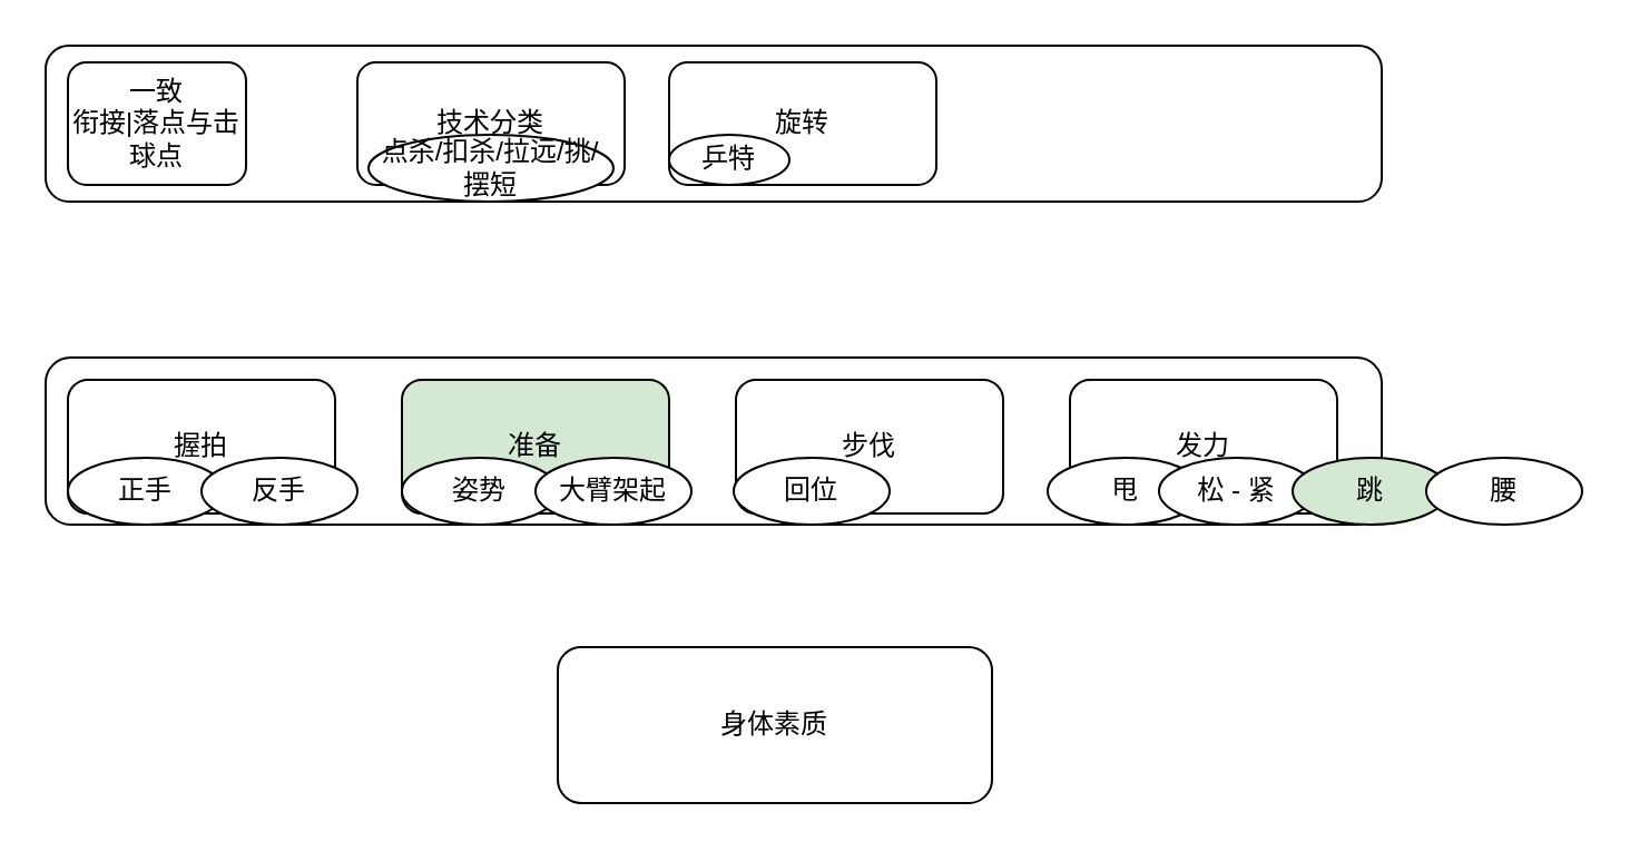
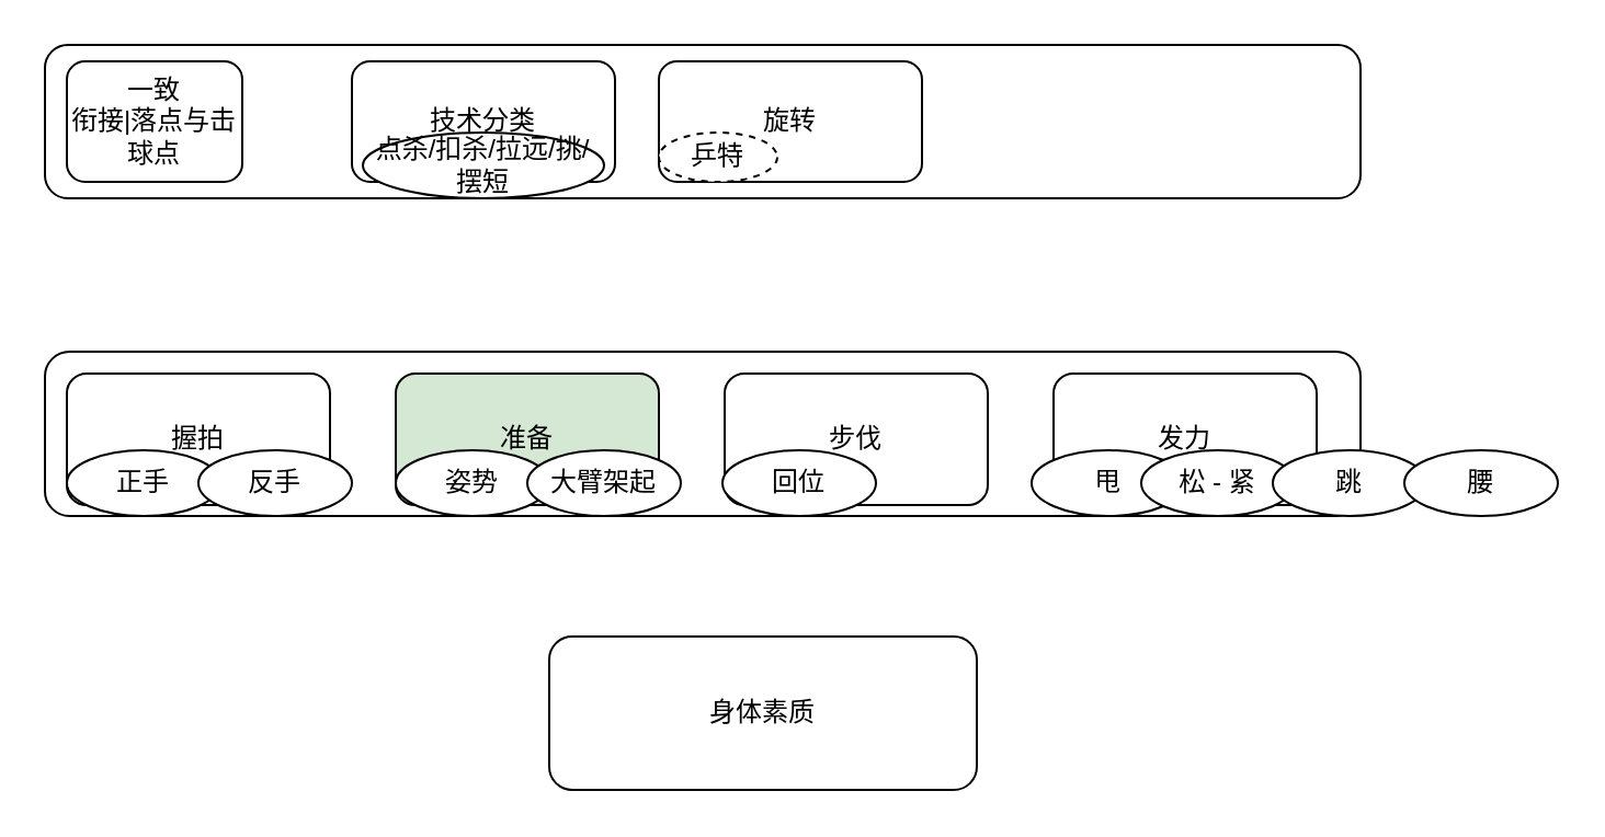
  <mxCell id="0" />
  <mxCell id="1" parent="0" />
  <mxCell id="2" value="" style="rounded=1;whiteSpace=wrap;html=1;" vertex="1" parent="1"><mxGeometry x="20" y="160" width="600" height="75" as="geometry" /></mxCell>
  <mxCell id="3" value="握拍" style="rounded=1;whiteSpace=wrap;html=1;" vertex="1" parent="1"><mxGeometry x="30" y="170" width="120" height="60" as="geometry" /></mxCell>
  <mxCell id="4" value="准备" style="rounded=1;whiteSpace=wrap;html=1;fillColor=#d5e8d4;" vertex="1" parent="1"><mxGeometry x="180" y="170" width="120" height="60" as="geometry" /></mxCell>
  <mxCell id="5" value="步伐" style="rounded=1;whiteSpace=wrap;html=1;" vertex="1" parent="1"><mxGeometry x="330" y="170" width="120" height="60" as="geometry" /></mxCell>
  <mxCell id="6" value="发力" style="rounded=1;whiteSpace=wrap;html=1;" vertex="1" parent="1"><mxGeometry x="480" y="170" width="120" height="60" as="geometry" /></mxCell>
  <mxCell id="7" value="" style="rounded=1;whiteSpace=wrap;html=1;" vertex="1" parent="1"><mxGeometry x="20" y="20" width="600" height="70" as="geometry" /></mxCell>
  <mxCell id="8" value="正手" style="ellipse;whiteSpace=wrap;html=1;" vertex="1" parent="1"><mxGeometry x="30" y="205" width="70" height="30" as="geometry" /></mxCell>
  <mxCell id="9" value="反手" style="ellipse;whiteSpace=wrap;html=1;" vertex="1" parent="1"><mxGeometry x="90" y="205" width="70" height="30" as="geometry" /></mxCell>
  <mxCell id="10" value="姿势" style="ellipse;whiteSpace=wrap;html=1;" vertex="1" parent="1"><mxGeometry x="180" y="205" width="70" height="30" as="geometry" /></mxCell>
  <mxCell id="11" value="大臂架起" style="ellipse;whiteSpace=wrap;html=1;" vertex="1" parent="1"><mxGeometry x="240" y="205" width="70" height="30" as="geometry" /></mxCell>
  <mxCell id="12" value="回位" style="ellipse;whiteSpace=wrap;html=1;" vertex="1" parent="1"><mxGeometry x="329" y="205" width="70" height="30" as="geometry" /></mxCell>
  <mxCell id="13" value="甩" style="ellipse;whiteSpace=wrap;html=1;" vertex="1" parent="1"><mxGeometry x="470" y="205" width="70" height="30" as="geometry" /></mxCell>
  <mxCell id="14" value="松 - 紧" style="ellipse;whiteSpace=wrap;html=1;" vertex="1" parent="1"><mxGeometry x="520" y="205" width="70" height="30" as="geometry" /></mxCell>
- <mxCell id="15" value="跳" style="ellipse;whiteSpace=wrap;html=1;fillColor=#d5e8d4;" vertex="1" parent="1"><mxGeometry x="580" y="205" width="70" height="30" as="geometry" /></mxCell>
+ <mxCell id="15" value="跳" style="ellipse;whiteSpace=wrap;html=1;" vertex="1" parent="1"><mxGeometry x="580" y="205" width="70" height="30" as="geometry" /></mxCell>
  <mxCell id="16" value="身体素质" style="rounded=1;whiteSpace=wrap;html=1;" vertex="1" parent="1"><mxGeometry x="250" y="290" width="195" height="70" as="geometry" /></mxCell>
  <mxCell id="17" value="一致&lt;br&gt;衔接|落点与击球点" style="rounded=1;whiteSpace=wrap;html=1;" vertex="1" parent="1"><mxGeometry x="30" y="27.5" width="80" height="55" as="geometry" /></mxCell>
  <mxCell id="18" value="技术分类" style="rounded=1;whiteSpace=wrap;html=1;" vertex="1" parent="1"><mxGeometry x="160" y="27.5" width="120" height="55" as="geometry" /></mxCell>
  <mxCell id="19" value="点杀/扣杀/拉远/挑/摆短" style="ellipse;whiteSpace=wrap;html=1;" vertex="1" parent="1"><mxGeometry x="165" y="60" width="110" height="30" as="geometry" /></mxCell>
  <mxCell id="20" value="旋转" style="rounded=1;whiteSpace=wrap;html=1;" vertex="1" parent="1"><mxGeometry x="300" y="27.5" width="120" height="55" as="geometry" /></mxCell>
  <mxCell id="21" value="腰" style="ellipse;whiteSpace=wrap;html=1;" vertex="1" parent="1"><mxGeometry x="640" y="205" width="70" height="30" as="geometry" /></mxCell>
- <mxCell id="22" value="乒特" style="ellipse;whiteSpace=wrap;html=1;" vertex="1" parent="1"><mxGeometry x="300" y="60" width="54" height="22.5" as="geometry" /></mxCell>
+ <mxCell id="22" value="乒特" style="ellipse;whiteSpace=wrap;html=1;dashed=1;" vertex="1" parent="1"><mxGeometry x="300" y="60" width="54" height="22.5" as="geometry" /></mxCell>
